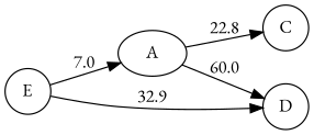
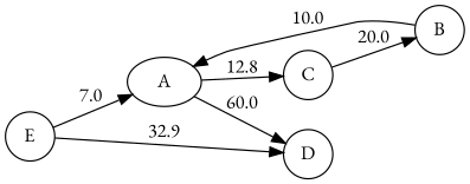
  digraph {
    fontname="EB Garamond"
    rankdir=LR
    node [fontname="EB Garamond" shape=circle]
    edge [fontname="EB Garamond"]
    A [shape=ellipse]
    C
    D
+   B
    E
-   A -> C [label=22.8]
+   A -> C [label=12.8]
    A -> D [label=60.0]
+   C -> B [label=20.0]
+   B -> A [label=10.0]
    E -> A [label=7.0]
    E -> D [label=32.9]
  }
